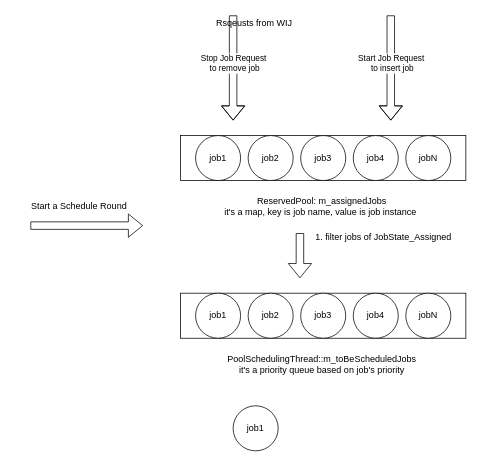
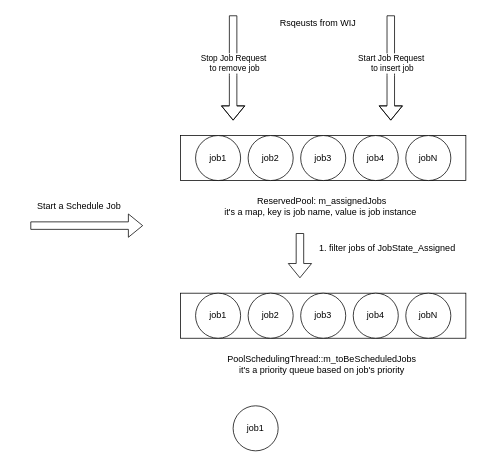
  <mxCell id="0" />
  <mxCell id="1" parent="0" />
  <mxCell id="2" value="" style="rounded=0;whiteSpace=wrap;html=1;" vertex="1" parent="1"><mxGeometry x="240" y="180" width="380" height="60" as="geometry" /></mxCell>
  <mxCell id="3" value="job1" style="ellipse;whiteSpace=wrap;html=1;aspect=fixed;" vertex="1" parent="1"><mxGeometry x="260" y="180" width="60" height="60" as="geometry" /></mxCell>
  <mxCell id="4" value="job2" style="ellipse;whiteSpace=wrap;html=1;aspect=fixed;" vertex="1" parent="1"><mxGeometry x="330" y="180" width="60" height="60" as="geometry" /></mxCell>
  <mxCell id="5" value="job3" style="ellipse;whiteSpace=wrap;html=1;aspect=fixed;" vertex="1" parent="1"><mxGeometry x="400" y="180" width="60" height="60" as="geometry" /></mxCell>
  <mxCell id="6" value="job4" style="ellipse;whiteSpace=wrap;html=1;aspect=fixed;" vertex="1" parent="1"><mxGeometry x="470" y="180" width="60" height="60" as="geometry" /></mxCell>
  <mxCell id="7" value="jobN" style="ellipse;whiteSpace=wrap;html=1;aspect=fixed;" vertex="1" parent="1"><mxGeometry x="540" y="180" width="60" height="60" as="geometry" /></mxCell>
  <mxCell id="8" value="ReservedPool: m_assignedJobs&amp;nbsp;&lt;br&gt;it's a map, key is job name, value is job instance&amp;nbsp;&amp;nbsp;" style="text;html=1;strokeColor=none;fillColor=none;align=center;verticalAlign=middle;whiteSpace=wrap;rounded=0;" vertex="1" parent="1"><mxGeometry x="295" y="260" width="270" height="30" as="geometry" /></mxCell>
  <mxCell id="9" value="" style="shape=flexArrow;endArrow=classic;html=1;" edge="1" parent="1"><mxGeometry width="50" height="50" relative="1" as="geometry"><mxPoint x="310" y="20" as="sourcePoint" /><mxPoint x="310" y="160" as="targetPoint" /><Array as="points"><mxPoint x="310" y="100" /></Array></mxGeometry></mxCell>
  <mxCell id="10" value="Stop Job Request&amp;nbsp;&lt;br&gt;to remove job" style="edgeLabel;html=1;align=center;verticalAlign=middle;resizable=0;points=[];" vertex="1" connectable="0" parent="9"><mxGeometry x="0.143" y="17" relative="1" as="geometry"><mxPoint x="-16" y="-17" as="offset" /></mxGeometry></mxCell>
  <mxCell id="11" value="" style="shape=flexArrow;endArrow=classic;html=1;" edge="1" parent="1"><mxGeometry width="50" height="50" relative="1" as="geometry"><mxPoint x="520" y="20" as="sourcePoint" /><mxPoint x="520" y="160" as="targetPoint" /><Array as="points"><mxPoint x="520" y="100" /></Array></mxGeometry></mxCell>
  <mxCell id="12" value="Start Job Request&amp;nbsp;&lt;br&gt;to insert job" style="edgeLabel;html=1;align=center;verticalAlign=middle;resizable=0;points=[];" vertex="1" connectable="0" parent="11"><mxGeometry x="0.143" y="17" relative="1" as="geometry"><mxPoint x="-16" y="-17" as="offset" /></mxGeometry></mxCell>
- <mxCell id="13" value="Rsqeusts from WIJ&amp;nbsp;" style="text;html=1;strokeColor=none;fillColor=none;align=center;verticalAlign=middle;whiteSpace=wrap;rounded=0;" vertex="1" parent="1"><mxGeometry x="285" y="20" width="110" height="20" as="geometry" /></mxCell>
+ <mxCell id="13" value="Rsqeusts from WIJ&amp;nbsp;" style="text;html=1;strokeColor=none;fillColor=none;align=center;verticalAlign=middle;whiteSpace=wrap;rounded=0;" vertex="1" parent="1"><mxGeometry x="370" y="20" width="110" height="20" as="geometry" /></mxCell>
  <mxCell id="14" value="" style="rounded=0;whiteSpace=wrap;html=1;" vertex="1" parent="1"><mxGeometry x="240" y="390" width="380" height="60" as="geometry" /></mxCell>
  <mxCell id="15" value="job1" style="ellipse;whiteSpace=wrap;html=1;aspect=fixed;" vertex="1" parent="1"><mxGeometry x="260" y="390" width="60" height="60" as="geometry" /></mxCell>
  <mxCell id="16" value="job2" style="ellipse;whiteSpace=wrap;html=1;aspect=fixed;" vertex="1" parent="1"><mxGeometry x="330" y="390" width="60" height="60" as="geometry" /></mxCell>
  <mxCell id="17" value="job3" style="ellipse;whiteSpace=wrap;html=1;aspect=fixed;" vertex="1" parent="1"><mxGeometry x="400" y="390" width="60" height="60" as="geometry" /></mxCell>
  <mxCell id="18" value="job4" style="ellipse;whiteSpace=wrap;html=1;aspect=fixed;" vertex="1" parent="1"><mxGeometry x="470" y="390" width="60" height="60" as="geometry" /></mxCell>
  <mxCell id="19" value="jobN" style="ellipse;whiteSpace=wrap;html=1;aspect=fixed;" vertex="1" parent="1"><mxGeometry x="540" y="390" width="60" height="60" as="geometry" /></mxCell>
  <mxCell id="20" value="" style="shape=flexArrow;endArrow=classic;html=1;" edge="1" parent="1"><mxGeometry width="50" height="50" relative="1" as="geometry"><mxPoint x="399" y="310" as="sourcePoint" /><mxPoint x="399" y="370" as="targetPoint" /></mxGeometry></mxCell>
- <mxCell id="21" value="1. filter jobs of JobState_Assigned" style="text;html=1;align=center;verticalAlign=middle;resizable=0;points=[];autosize=1;" vertex="1" parent="1"><mxGeometry x="410" y="305" width="200" height="20" as="geometry" /></mxCell>
+ <mxCell id="21" value="1. filter jobs of JobState_Assigned" style="text;html=1;align=center;verticalAlign=middle;resizable=0;points=[];autosize=1;" vertex="1" parent="1"><mxGeometry x="415" y="320" width="200" height="20" as="geometry" /></mxCell>
  <mxCell id="22" value="PoolSchedulingThread::m_toBeScheduledJobs&amp;nbsp;&lt;br&gt;it's a priority queue based on job's priority&amp;nbsp;" style="text;html=1;strokeColor=none;fillColor=none;align=center;verticalAlign=middle;whiteSpace=wrap;rounded=0;" vertex="1" parent="1"><mxGeometry x="265" y="470" width="330" height="30" as="geometry" /></mxCell>
  <mxCell id="23" value="job1" style="ellipse;whiteSpace=wrap;html=1;aspect=fixed;" vertex="1" parent="1"><mxGeometry x="310" y="540" width="60" height="60" as="geometry" /></mxCell>
  <mxCell id="24" value="" style="shape=flexArrow;endArrow=classic;html=1;" edge="1" parent="1"><mxGeometry width="50" height="50" relative="1" as="geometry"><mxPoint x="40" y="300" as="sourcePoint" /><mxPoint x="190" y="300" as="targetPoint" /></mxGeometry></mxCell>
- <mxCell id="25" value="Start a Schedule Round" style="text;html=1;strokeColor=none;fillColor=none;align=center;verticalAlign=middle;whiteSpace=wrap;rounded=0;" vertex="1" parent="1"><mxGeometry x="20" y="270" width="170" height="10" as="geometry" /></mxCell>
+ <mxCell id="25" value="Start a Schedule Job" style="text;html=1;strokeColor=none;fillColor=none;align=center;verticalAlign=middle;whiteSpace=wrap;rounded=0;" vertex="1" parent="1"><mxGeometry x="20" y="270" width="170" height="10" as="geometry" /></mxCell>
